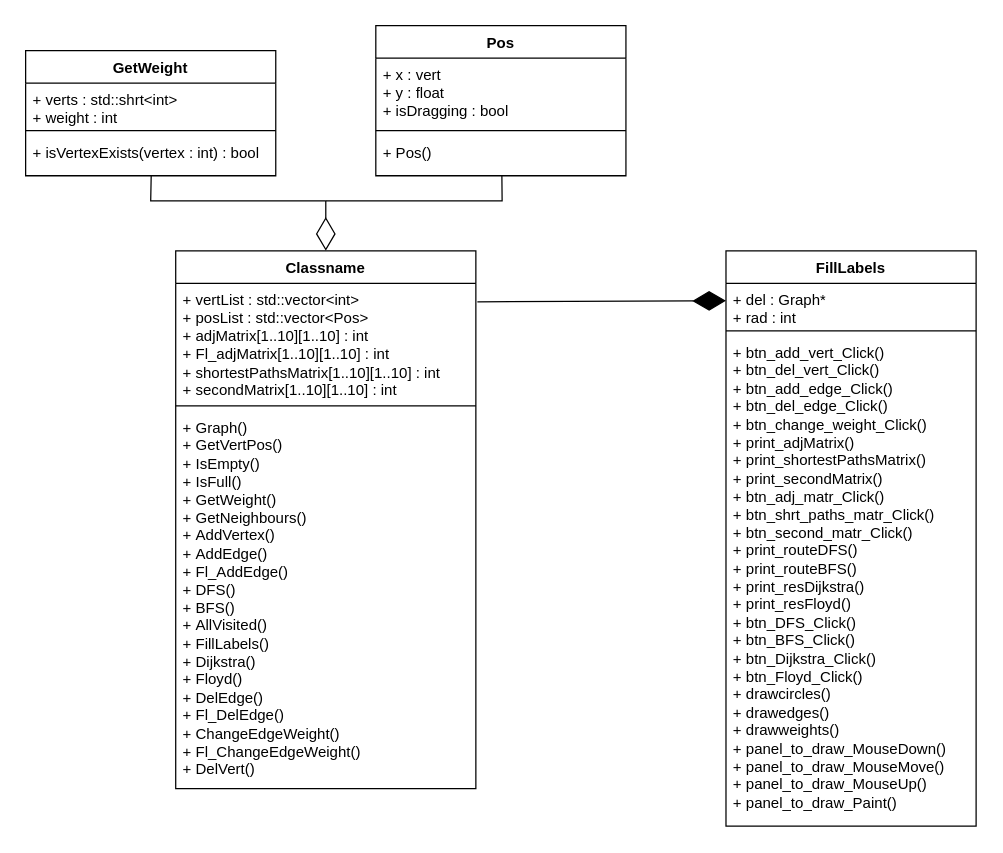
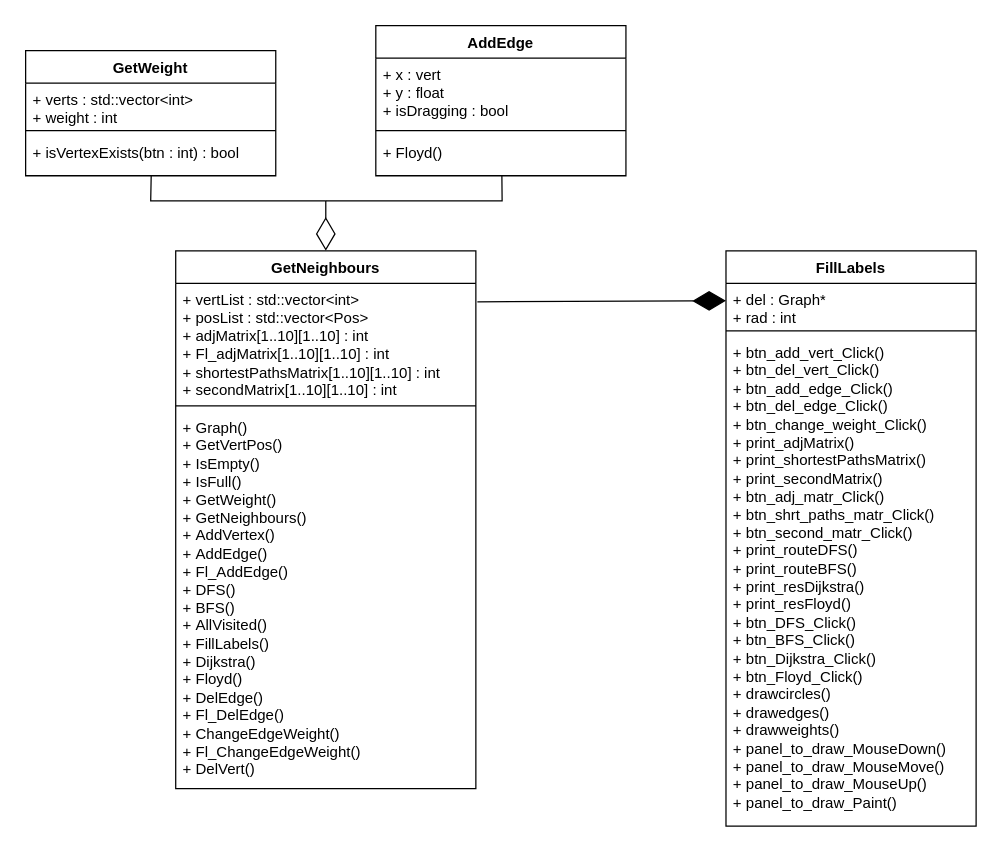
  <mxCell id="0" />
  <mxCell id="1" parent="0" />
  <mxCell id="2" value="GetWeight" style="swimlane;fontStyle=1;align=center;verticalAlign=top;childLayout=stackLayout;horizontal=1;startSize=26;horizontalStack=0;resizeParent=1;resizeParentMax=0;resizeLast=0;collapsible=1;marginBottom=0;whiteSpace=wrap;html=1;" vertex="1" parent="1"><mxGeometry x="20" y="40" width="200" height="100" as="geometry" /></mxCell>
- <mxCell id="3" value="+ verts : std::shrt&amp;lt;int&amp;gt;&lt;div&gt;+ weight :&amp;nbsp;&lt;span style=&quot;background-color: initial;&quot;&gt;int&lt;/span&gt;&lt;span style=&quot;background-color: initial;&quot;&gt;&amp;nbsp;&lt;/span&gt;&lt;/div&gt;" style="text;strokeColor=none;fillColor=none;align=left;verticalAlign=top;spacingLeft=4;spacingRight=4;overflow=hidden;rotatable=0;points=[[0,0.5],[1,0.5]];portConstraint=eastwest;whiteSpace=wrap;html=1;" vertex="1" parent="2"><mxGeometry y="26" width="200" height="34" as="geometry" /></mxCell>
+ <mxCell id="3" value="+ verts : std::vector&amp;lt;int&amp;gt;&lt;div&gt;+ weight :&amp;nbsp;&lt;span style=&quot;background-color: initial;&quot;&gt;int&lt;/span&gt;&lt;span style=&quot;background-color: initial;&quot;&gt;&amp;nbsp;&lt;/span&gt;&lt;/div&gt;" style="text;strokeColor=none;fillColor=none;align=left;verticalAlign=top;spacingLeft=4;spacingRight=4;overflow=hidden;rotatable=0;points=[[0,0.5],[1,0.5]];portConstraint=eastwest;whiteSpace=wrap;html=1;" vertex="1" parent="2"><mxGeometry y="26" width="200" height="34" as="geometry" /></mxCell>
  <mxCell id="4" value="" style="line;strokeWidth=1;fillColor=none;align=left;verticalAlign=middle;spacingTop=-1;spacingLeft=3;spacingRight=3;rotatable=0;labelPosition=right;points=[];portConstraint=eastwest;strokeColor=inherit;" vertex="1" parent="2"><mxGeometry y="60" width="200" height="8" as="geometry" /></mxCell>
- <mxCell id="5" value="&lt;div&gt;+ isVertexExists(vertex :&amp;nbsp;&lt;span style=&quot;background-color: initial;&quot;&gt;int&lt;/span&gt;&lt;span style=&quot;background-color: initial;&quot;&gt;) :&amp;nbsp;&lt;/span&gt;&lt;span style=&quot;background-color: initial;&quot;&gt;bool&lt;/span&gt;&lt;/div&gt;&lt;div&gt;&lt;br&gt;&lt;/div&gt;&lt;div&gt;&lt;br&gt;&lt;/div&gt;&lt;div&gt;&lt;br&gt;&lt;/div&gt;&lt;div&gt;&lt;br&gt;&lt;/div&gt;&lt;div&gt;&lt;br&gt;&lt;/div&gt;&lt;div&gt;&lt;br&gt;&lt;/div&gt;&lt;div&gt;&lt;br&gt;&lt;/div&gt;&lt;div&gt;&lt;br&gt;&lt;/div&gt;&lt;div&gt;&lt;br&gt;&lt;/div&gt;" style="text;strokeColor=none;fillColor=none;align=left;verticalAlign=top;spacingLeft=4;spacingRight=4;overflow=hidden;rotatable=0;points=[[0,0.5],[1,0.5]];portConstraint=eastwest;whiteSpace=wrap;html=1;" vertex="1" parent="2"><mxGeometry y="68" width="200" height="32" as="geometry" /></mxCell>
- <mxCell id="6" value="Pos" style="swimlane;fontStyle=1;align=center;verticalAlign=top;childLayout=stackLayout;horizontal=1;startSize=26;horizontalStack=0;resizeParent=1;resizeParentMax=0;resizeLast=0;collapsible=1;marginBottom=0;whiteSpace=wrap;html=1;" vertex="1" parent="1"><mxGeometry x="300" y="20" width="200" height="120" as="geometry" /></mxCell>
+ <mxCell id="5" value="&lt;div&gt;+ isVertexExists(btn :&amp;nbsp;&lt;span style=&quot;background-color: initial;&quot;&gt;int&lt;/span&gt;&lt;span style=&quot;background-color: initial;&quot;&gt;) :&amp;nbsp;&lt;/span&gt;&lt;span style=&quot;background-color: initial;&quot;&gt;bool&lt;/span&gt;&lt;/div&gt;&lt;div&gt;&lt;br&gt;&lt;/div&gt;&lt;div&gt;&lt;br&gt;&lt;/div&gt;&lt;div&gt;&lt;br&gt;&lt;/div&gt;&lt;div&gt;&lt;br&gt;&lt;/div&gt;&lt;div&gt;&lt;br&gt;&lt;/div&gt;&lt;div&gt;&lt;br&gt;&lt;/div&gt;&lt;div&gt;&lt;br&gt;&lt;/div&gt;&lt;div&gt;&lt;br&gt;&lt;/div&gt;&lt;div&gt;&lt;br&gt;&lt;/div&gt;" style="text;strokeColor=none;fillColor=none;align=left;verticalAlign=top;spacingLeft=4;spacingRight=4;overflow=hidden;rotatable=0;points=[[0,0.5],[1,0.5]];portConstraint=eastwest;whiteSpace=wrap;html=1;" vertex="1" parent="2"><mxGeometry y="68" width="200" height="32" as="geometry" /></mxCell>
+ <mxCell id="6" value="AddEdge" style="swimlane;fontStyle=1;align=center;verticalAlign=top;childLayout=stackLayout;horizontal=1;startSize=26;horizontalStack=0;resizeParent=1;resizeParentMax=0;resizeLast=0;collapsible=1;marginBottom=0;whiteSpace=wrap;html=1;" vertex="1" parent="1"><mxGeometry x="300" y="20" width="200" height="120" as="geometry" /></mxCell>
  <mxCell id="7" value="&lt;div&gt;+ x :&amp;nbsp;&lt;span style=&quot;background-color: initial;&quot;&gt;vert&lt;/span&gt;&lt;span style=&quot;background-color: initial;&quot;&gt;&amp;nbsp;&lt;/span&gt;&lt;/div&gt;&lt;div&gt;+ y :&amp;nbsp;&lt;span style=&quot;background-color: initial;&quot;&gt;float&lt;/span&gt;&lt;span style=&quot;background-color: initial;&quot;&gt;&amp;nbsp;&lt;/span&gt;&lt;/div&gt;&lt;div&gt;+ isDragging :&amp;nbsp;&lt;span style=&quot;background-color: initial;&quot;&gt;bool&lt;/span&gt;&lt;span style=&quot;background-color: initial;&quot;&gt;&amp;nbsp;&lt;/span&gt;&lt;/div&gt;" style="text;strokeColor=none;fillColor=none;align=left;verticalAlign=top;spacingLeft=4;spacingRight=4;overflow=hidden;rotatable=0;points=[[0,0.5],[1,0.5]];portConstraint=eastwest;whiteSpace=wrap;html=1;" vertex="1" parent="6"><mxGeometry y="26" width="200" height="54" as="geometry" /></mxCell>
  <mxCell id="8" value="" style="line;strokeWidth=1;fillColor=none;align=left;verticalAlign=middle;spacingTop=-1;spacingLeft=3;spacingRight=3;rotatable=0;labelPosition=right;points=[];portConstraint=eastwest;strokeColor=inherit;" vertex="1" parent="6"><mxGeometry y="80" width="200" height="8" as="geometry" /></mxCell>
- <mxCell id="9" value="&lt;div&gt;+ Pos()&lt;br&gt;&lt;/div&gt;" style="text;strokeColor=none;fillColor=none;align=left;verticalAlign=top;spacingLeft=4;spacingRight=4;overflow=hidden;rotatable=0;points=[[0,0.5],[1,0.5]];portConstraint=eastwest;whiteSpace=wrap;html=1;" vertex="1" parent="6"><mxGeometry y="88" width="200" height="32" as="geometry" /></mxCell>
+ <mxCell id="9" value="&lt;div&gt;+ Floyd()&lt;br&gt;&lt;/div&gt;" style="text;strokeColor=none;fillColor=none;align=left;verticalAlign=top;spacingLeft=4;spacingRight=4;overflow=hidden;rotatable=0;points=[[0,0.5],[1,0.5]];portConstraint=eastwest;whiteSpace=wrap;html=1;" vertex="1" parent="6"><mxGeometry y="88" width="200" height="32" as="geometry" /></mxCell>
  <mxCell id="10" value="" style="endArrow=diamondThin;endFill=0;endSize=24;html=1;rounded=0;entryX=0.5;entryY=0;entryDx=0;entryDy=0;" edge="1" parent="1" target="13"><mxGeometry width="160" relative="1" as="geometry"><mxPoint x="260" y="160" as="sourcePoint" /><mxPoint x="260" y="200" as="targetPoint" /></mxGeometry></mxCell>
  <mxCell id="11" value="" style="endArrow=none;html=1;rounded=0;entryX=0.504;entryY=0.996;entryDx=0;entryDy=0;entryPerimeter=0;" edge="1" parent="1" target="9"><mxGeometry width="50" height="50" relative="1" as="geometry"><mxPoint x="260" y="160" as="sourcePoint" /><mxPoint x="330" y="110" as="targetPoint" /><Array as="points"><mxPoint x="401" y="160" /></Array></mxGeometry></mxCell>
  <mxCell id="12" value="" style="endArrow=none;html=1;rounded=0;exitX=0.502;exitY=0.996;exitDx=0;exitDy=0;exitPerimeter=0;" edge="1" parent="1" source="5"><mxGeometry width="50" height="50" relative="1" as="geometry"><mxPoint x="110" y="220" as="sourcePoint" /><mxPoint x="260" y="160" as="targetPoint" /><Array as="points"><mxPoint x="120" y="160" /></Array></mxGeometry></mxCell>
- <mxCell id="13" value="Classname" style="swimlane;fontStyle=1;align=center;verticalAlign=top;childLayout=stackLayout;horizontal=1;startSize=26;horizontalStack=0;resizeParent=1;resizeParentMax=0;resizeLast=0;collapsible=1;marginBottom=0;whiteSpace=wrap;html=1;" vertex="1" parent="1"><mxGeometry x="140" y="200" width="240" height="430" as="geometry" /></mxCell>
+ <mxCell id="13" value="GetNeighbours" style="swimlane;fontStyle=1;align=center;verticalAlign=top;childLayout=stackLayout;horizontal=1;startSize=26;horizontalStack=0;resizeParent=1;resizeParentMax=0;resizeLast=0;collapsible=1;marginBottom=0;whiteSpace=wrap;html=1;" vertex="1" parent="1"><mxGeometry x="140" y="200" width="240" height="430" as="geometry" /></mxCell>
  <mxCell id="14" value="&lt;div&gt;+ vertList :&amp;nbsp;&lt;span style=&quot;background-color: initial;&quot;&gt;std::vector&amp;lt;int&amp;gt;&lt;/span&gt;&lt;span style=&quot;background-color: initial;&quot;&gt;&amp;nbsp;&lt;/span&gt;&lt;/div&gt;&lt;div&gt;+ posList :&amp;nbsp;&lt;span style=&quot;background-color: initial;&quot;&gt;std::vector&amp;lt;Pos&amp;gt;&lt;/span&gt;&lt;span style=&quot;background-color: initial;&quot;&gt;&amp;nbsp;&lt;/span&gt;&lt;/div&gt;&lt;div&gt;&lt;span style=&quot;background-color: initial;&quot;&gt;+ adjMatrix[1..10][1..10] :&amp;nbsp;&lt;/span&gt;&lt;span style=&quot;background-color: initial;&quot;&gt;int&lt;/span&gt;&lt;/div&gt;&lt;div&gt;&lt;span style=&quot;background-color: initial;&quot;&gt;+ Fl_adjMatrix[1..10][1..10] :&amp;nbsp;&lt;/span&gt;&lt;span style=&quot;background-color: initial;&quot;&gt;int&lt;/span&gt;&lt;/div&gt;&lt;div&gt;&lt;span style=&quot;background-color: initial;&quot;&gt;+ shortestPathsMatrix[1..10][1..10] :&amp;nbsp;&lt;/span&gt;&lt;span style=&quot;background-color: initial;&quot;&gt;int&lt;/span&gt;&lt;span style=&quot;background-color: initial;&quot;&gt;&lt;br&gt;&lt;/span&gt;&lt;/div&gt;&lt;div&gt;&lt;span style=&quot;background-color: initial;&quot;&gt;+ secondMatrix[1..10][1..10] :&amp;nbsp;&lt;/span&gt;&lt;span style=&quot;background-color: initial;&quot;&gt;int&lt;/span&gt;&lt;span style=&quot;background-color: initial;&quot;&gt;&lt;br&gt;&lt;/span&gt;&lt;/div&gt;" style="text;strokeColor=none;fillColor=none;align=left;verticalAlign=top;spacingLeft=4;spacingRight=4;overflow=hidden;rotatable=0;points=[[0,0.5],[1,0.5]];portConstraint=eastwest;whiteSpace=wrap;html=1;" vertex="1" parent="13"><mxGeometry y="26" width="240" height="94" as="geometry" /></mxCell>
  <mxCell id="15" value="" style="line;strokeWidth=1;fillColor=none;align=left;verticalAlign=middle;spacingTop=-1;spacingLeft=3;spacingRight=3;rotatable=0;labelPosition=right;points=[];portConstraint=eastwest;strokeColor=inherit;" vertex="1" parent="13"><mxGeometry y="120" width="240" height="8" as="geometry" /></mxCell>
  <mxCell id="16" value="+&amp;nbsp;Graph()&lt;div&gt;+&amp;nbsp;GetVertPos()&lt;/div&gt;&lt;div&gt;+&amp;nbsp;IsEmpty()&lt;/div&gt;&lt;div&gt;+&amp;nbsp;IsFull()&lt;/div&gt;&lt;div&gt;+&amp;nbsp;GetWeight()&lt;/div&gt;&lt;div&gt;+&amp;nbsp;GetNeighbours()&lt;/div&gt;&lt;div&gt;+&amp;nbsp;AddVertex()&lt;/div&gt;&lt;div&gt;+&amp;nbsp;AddEdge()&lt;/div&gt;&lt;div&gt;+&amp;nbsp;Fl_AddEdge()&lt;/div&gt;&lt;div&gt;+&amp;nbsp;DFS()&lt;/div&gt;&lt;div&gt;+&amp;nbsp;BFS()&lt;/div&gt;&lt;div&gt;+&amp;nbsp;AllVisited()&lt;/div&gt;&lt;div&gt;+&amp;nbsp;FillLabels()&lt;/div&gt;&lt;div&gt;+&amp;nbsp;Dijkstra()&lt;/div&gt;&lt;div&gt;+&amp;nbsp;Floyd()&lt;/div&gt;&lt;div&gt;+&amp;nbsp;DelEdge()&lt;/div&gt;&lt;div&gt;+&amp;nbsp;Fl_DelEdge()&lt;/div&gt;&lt;div&gt;+&amp;nbsp;ChangeEdgeWeight()&lt;/div&gt;&lt;div&gt;+&amp;nbsp;Fl_ChangeEdgeWeight()&lt;/div&gt;&lt;div&gt;+&amp;nbsp;DelVert()&lt;/div&gt;" style="text;strokeColor=none;fillColor=none;align=left;verticalAlign=top;spacingLeft=4;spacingRight=4;overflow=hidden;rotatable=0;points=[[0,0.5],[1,0.5]];portConstraint=eastwest;whiteSpace=wrap;html=1;" vertex="1" parent="13"><mxGeometry y="128" width="240" height="302" as="geometry" /></mxCell>
  <mxCell id="17" value="FillLabels" style="swimlane;fontStyle=1;align=center;verticalAlign=top;childLayout=stackLayout;horizontal=1;startSize=26;horizontalStack=0;resizeParent=1;resizeParentMax=0;resizeLast=0;collapsible=1;marginBottom=0;whiteSpace=wrap;html=1;" vertex="1" parent="1"><mxGeometry x="580" y="200" width="200" height="460" as="geometry" /></mxCell>
  <mxCell id="18" value="+ del : Graph*&lt;div&gt;+ rad :&amp;nbsp;&lt;span style=&quot;background-color: initial;&quot;&gt;int&lt;/span&gt;&lt;span style=&quot;background-color: initial;&quot;&gt;&amp;nbsp;&lt;/span&gt;&lt;/div&gt;" style="text;strokeColor=none;fillColor=none;align=left;verticalAlign=top;spacingLeft=4;spacingRight=4;overflow=hidden;rotatable=0;points=[[0,0.5],[1,0.5]];portConstraint=eastwest;whiteSpace=wrap;html=1;" vertex="1" parent="17"><mxGeometry y="26" width="200" height="34" as="geometry" /></mxCell>
  <mxCell id="19" value="" style="line;strokeWidth=1;fillColor=none;align=left;verticalAlign=middle;spacingTop=-1;spacingLeft=3;spacingRight=3;rotatable=0;labelPosition=right;points=[];portConstraint=eastwest;strokeColor=inherit;" vertex="1" parent="17"><mxGeometry y="60" width="200" height="8" as="geometry" /></mxCell>
  <mxCell id="20" value="+&amp;nbsp;btn_add_vert_Click()&lt;div&gt;+&amp;nbsp;btn_del_vert_Click()&lt;/div&gt;&lt;div&gt;+&amp;nbsp;btn_add_edge_Click()&lt;/div&gt;&lt;div&gt;+&amp;nbsp;btn_del_edge_Click()&lt;/div&gt;&lt;div&gt;+&amp;nbsp;btn_change_weight_Click()&lt;/div&gt;&lt;div&gt;+ print_adjMatrix()&lt;/div&gt;&lt;div&gt;+&amp;nbsp;print_shortestPathsMatrix()&lt;/div&gt;&lt;div&gt;+&amp;nbsp;print_secondMatrix()&lt;/div&gt;&lt;div&gt;+&amp;nbsp;btn_adj_matr_Click()&lt;/div&gt;&lt;div&gt;+&amp;nbsp;btn_shrt_paths_matr_Click()&lt;/div&gt;&lt;div&gt;+&amp;nbsp;btn_second_matr_Click()&lt;/div&gt;&lt;div&gt;+&amp;nbsp;print_routeDFS()&lt;/div&gt;&lt;div&gt;+&amp;nbsp;print_routeBFS()&lt;/div&gt;&lt;div&gt;+&amp;nbsp;print_resDijkstra()&lt;/div&gt;&lt;div&gt;+&amp;nbsp;print_resFloyd()&lt;/div&gt;&lt;div&gt;+&amp;nbsp;btn_DFS_Click()&lt;/div&gt;&lt;div&gt;+&amp;nbsp;btn_BFS_Click()&lt;/div&gt;&lt;div&gt;+&amp;nbsp;btn_Dijkstra_Click()&lt;/div&gt;&lt;div&gt;+&amp;nbsp;btn_Floyd_Click()&lt;/div&gt;&lt;div&gt;+&amp;nbsp;drawcircles()&lt;/div&gt;&lt;div&gt;+&amp;nbsp;drawedges()&lt;/div&gt;&lt;div&gt;+&amp;nbsp;drawweights()&lt;/div&gt;&lt;div&gt;+&amp;nbsp;panel_to_draw_MouseDown()&lt;/div&gt;&lt;div&gt;+&amp;nbsp;panel_to_draw_MouseMove()&lt;/div&gt;&lt;div&gt;+&amp;nbsp;panel_to_draw_MouseUp()&lt;/div&gt;&lt;div&gt;+&amp;nbsp;panel_to_draw_Paint()&lt;/div&gt;" style="text;strokeColor=none;fillColor=none;align=left;verticalAlign=top;spacingLeft=4;spacingRight=4;overflow=hidden;rotatable=0;points=[[0,0.5],[1,0.5]];portConstraint=eastwest;whiteSpace=wrap;html=1;" vertex="1" parent="17"><mxGeometry y="68" width="200" height="392" as="geometry" /></mxCell>
  <mxCell id="21" value="" style="endArrow=diamondThin;endFill=1;endSize=24;html=1;rounded=0;exitX=1.005;exitY=0.157;exitDx=0;exitDy=0;exitPerimeter=0;" edge="1" parent="1" source="14"><mxGeometry width="160" relative="1" as="geometry"><mxPoint x="420" y="240" as="sourcePoint" /><mxPoint x="580" y="240" as="targetPoint" /></mxGeometry></mxCell>
